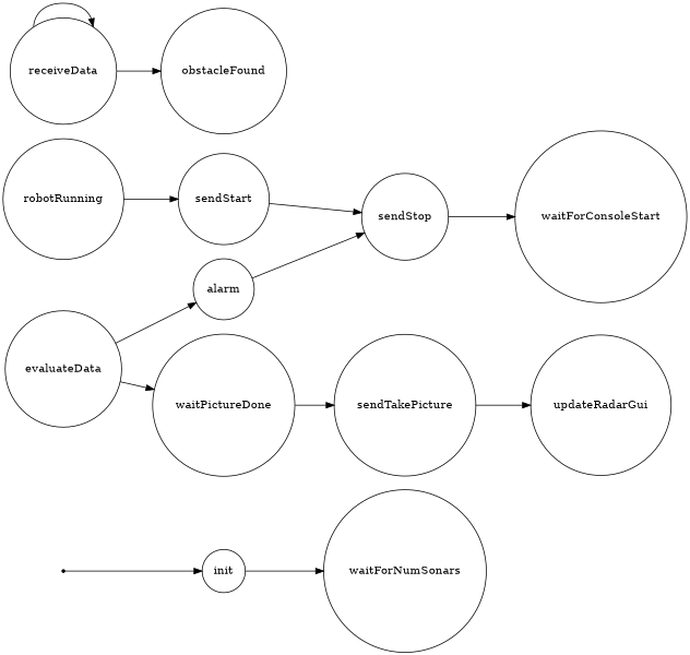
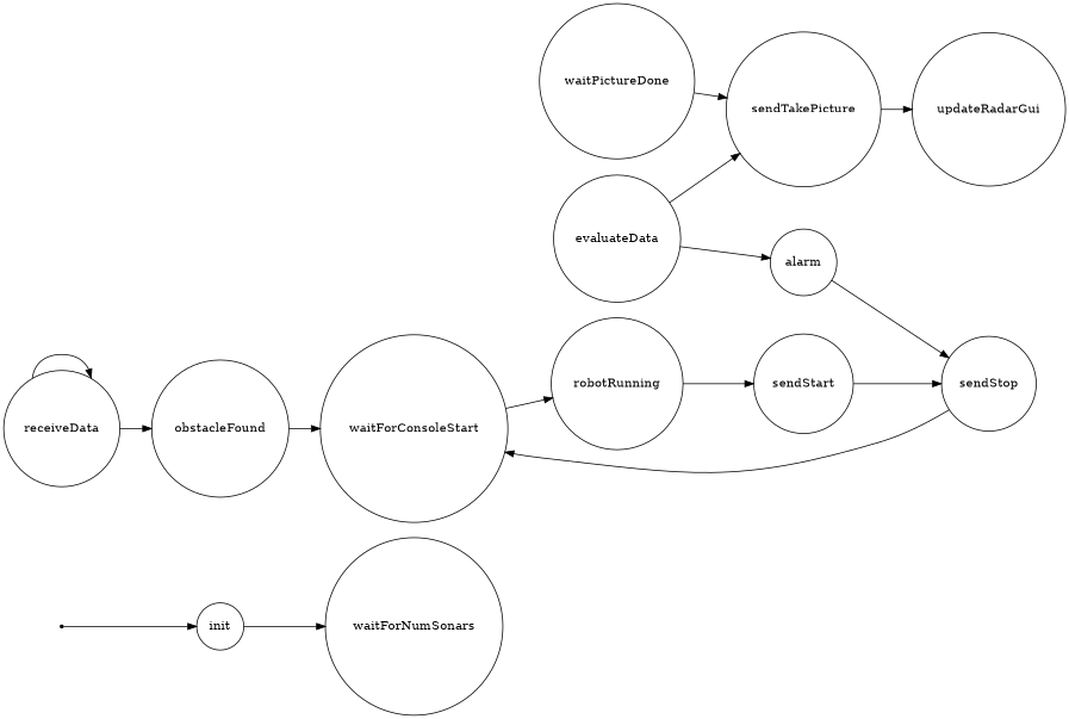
  digraph {
    rankdir=LR
    node [shape=circle]
    iniziale [shape=point]
    init
    waitForNumSonars
    waitForConsoleStart
    robotRunning
    sendStart
    sendStop
    receiveData
    obstacleFound
    evaluateData
    sendTakePicture
    alarm
    updateRadarGui
    waitPictureDone
    iniziale -> init
    init -> waitForNumSonars
+   waitForConsoleStart -> robotRunning
    robotRunning -> sendStart
    sendStart -> sendStop
    sendStop -> waitForConsoleStart
    receiveData -> receiveData
    receiveData -> obstacleFound
-   evaluateData -> waitPictureDone
+   obstacleFound -> waitForConsoleStart
+   evaluateData -> sendTakePicture
    evaluateData -> alarm
    sendTakePicture -> updateRadarGui
    alarm -> sendStop
    waitPictureDone -> sendTakePicture
  }
